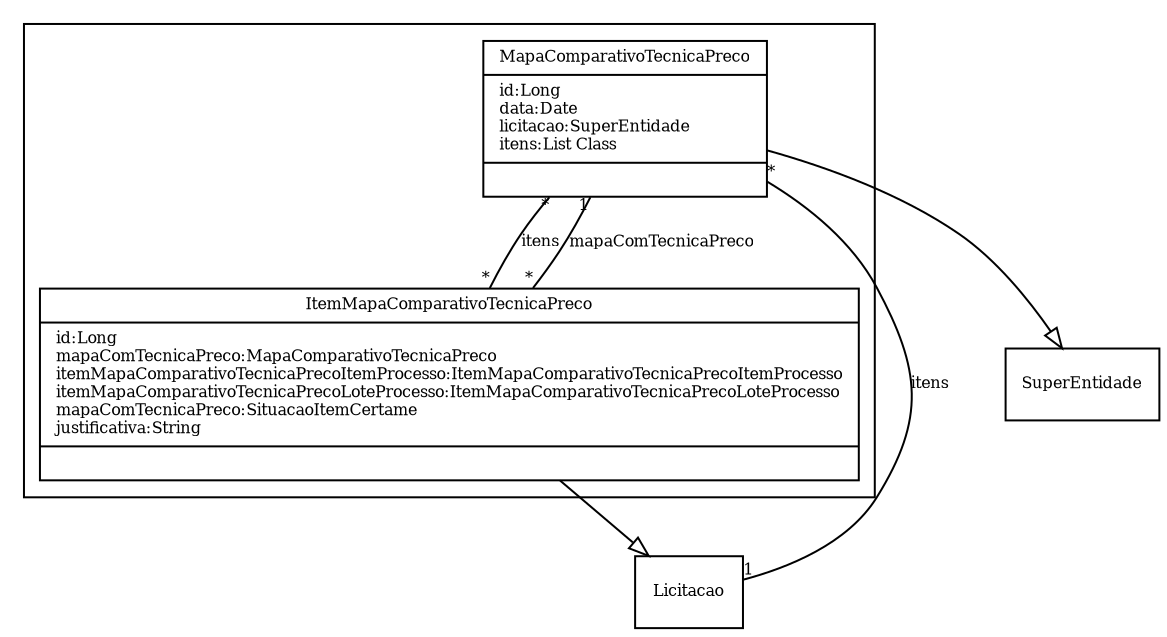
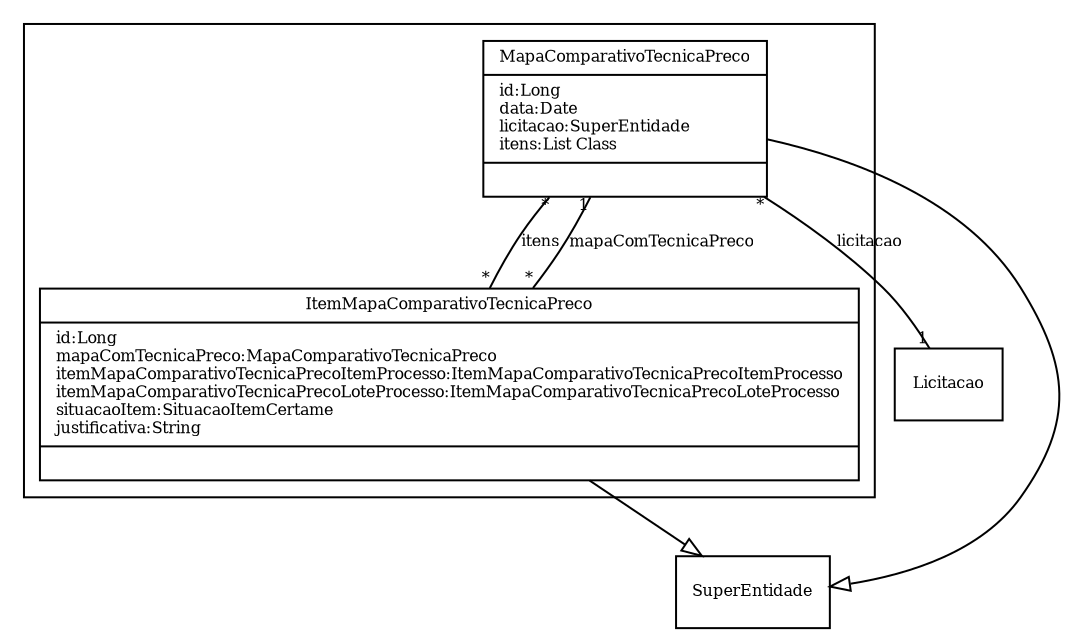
  digraph {
    fontname="Times-Roman"
    fontsize=8
    node [fontname="Times-Roman" fontsize=8 shape=record]
    edge [arrowhead=none fontname="Times-Roman" fontsize=8 taillabel="*"]
    n1 [label="{MapaComparativoTecnicaPreco|id:Long\ldata:Date\llicitacao:SuperEntidade\litens:List Class\l|\l}"]
-   n2 [label="{ItemMapaComparativoTecnicaPreco|id:Long\lmapaComTecnicaPreco:MapaComparativoTecnicaPreco\litemMapaComparativoTecnicaPrecoItemProcesso:ItemMapaComparativoTecnicaPrecoItemProcesso\litemMapaComparativoTecnicaPrecoLoteProcesso:ItemMapaComparativoTecnicaPrecoLoteProcesso\lmapaComTecnicaPreco:SituacaoItemCertame\ljustificativa:String\l|\l}"]
+   n2 [label="{ItemMapaComparativoTecnicaPreco|id:Long\lmapaComTecnicaPreco:MapaComparativoTecnicaPreco\litemMapaComparativoTecnicaPrecoItemProcesso:ItemMapaComparativoTecnicaPrecoItemProcesso\litemMapaComparativoTecnicaPrecoLoteProcesso:ItemMapaComparativoTecnicaPrecoLoteProcesso\lsituacaoItem:SituacaoItemCertame\ljustificativa:String\l|\l}"]
    Licitacao
    SuperEntidade
    subgraph cluster_1 {
      n1
      n2
    }
    n1 -> n2 [headlabel="*" label=itens]
-   n1 -> Licitacao [headlabel=1 label=itens]
+   n1 -> Licitacao [headlabel=1 label=licitacao]
    n1 -> SuperEntidade [arrowhead=empty taillabel=""]
    n2 -> n1 [headlabel=1 label=mapaComTecnicaPreco]
-   n2 -> Licitacao [arrowhead=empty taillabel=""]
+   n2 -> SuperEntidade [arrowhead=empty taillabel=""]
  }
